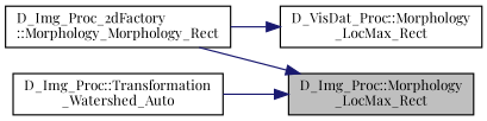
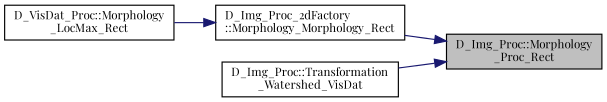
  digraph {
    fontname="Playfair Display"
    rankdir=RL
    node [color=black fillcolor=white fontname="Playfair Display" fontsize=10 shape=record style=filled]
    edge [color=midnightblue dir=back fontname="Playfair Display" fontsize=10 labelfontname=Helvetica labelfontsize=10 style=solid]
-   n1 [fillcolor=grey75 fontcolor=black height=0.2 label="D_Img_Proc::Morphology\l_LocMax_Rect" width=0.4]
+   n1 [fillcolor=grey75 fontcolor=black height=0.2 label="D_Img_Proc::Morphology\l_Proc_Rect" width=0.4]
    n2 [height=0.2 label="D_Img_Proc_2dFactory\l::Morphology_Morphology_Rect" width=0.4]
-   n3 [height=0.2 label="D_Img_Proc::Transformation\l_Watershed_Auto" width=0.4]
+   n3 [height=0.2 label="D_Img_Proc::Transformation\l_Watershed_VisDat" width=0.4]
    n4 [height=0.2 label="D_VisDat_Proc::Morphology\l_LocMax_Rect" width=0.4]
    n1 -> n2
    n1 -> n3
-   n4 -> n2
+   n2 -> n4
  }
